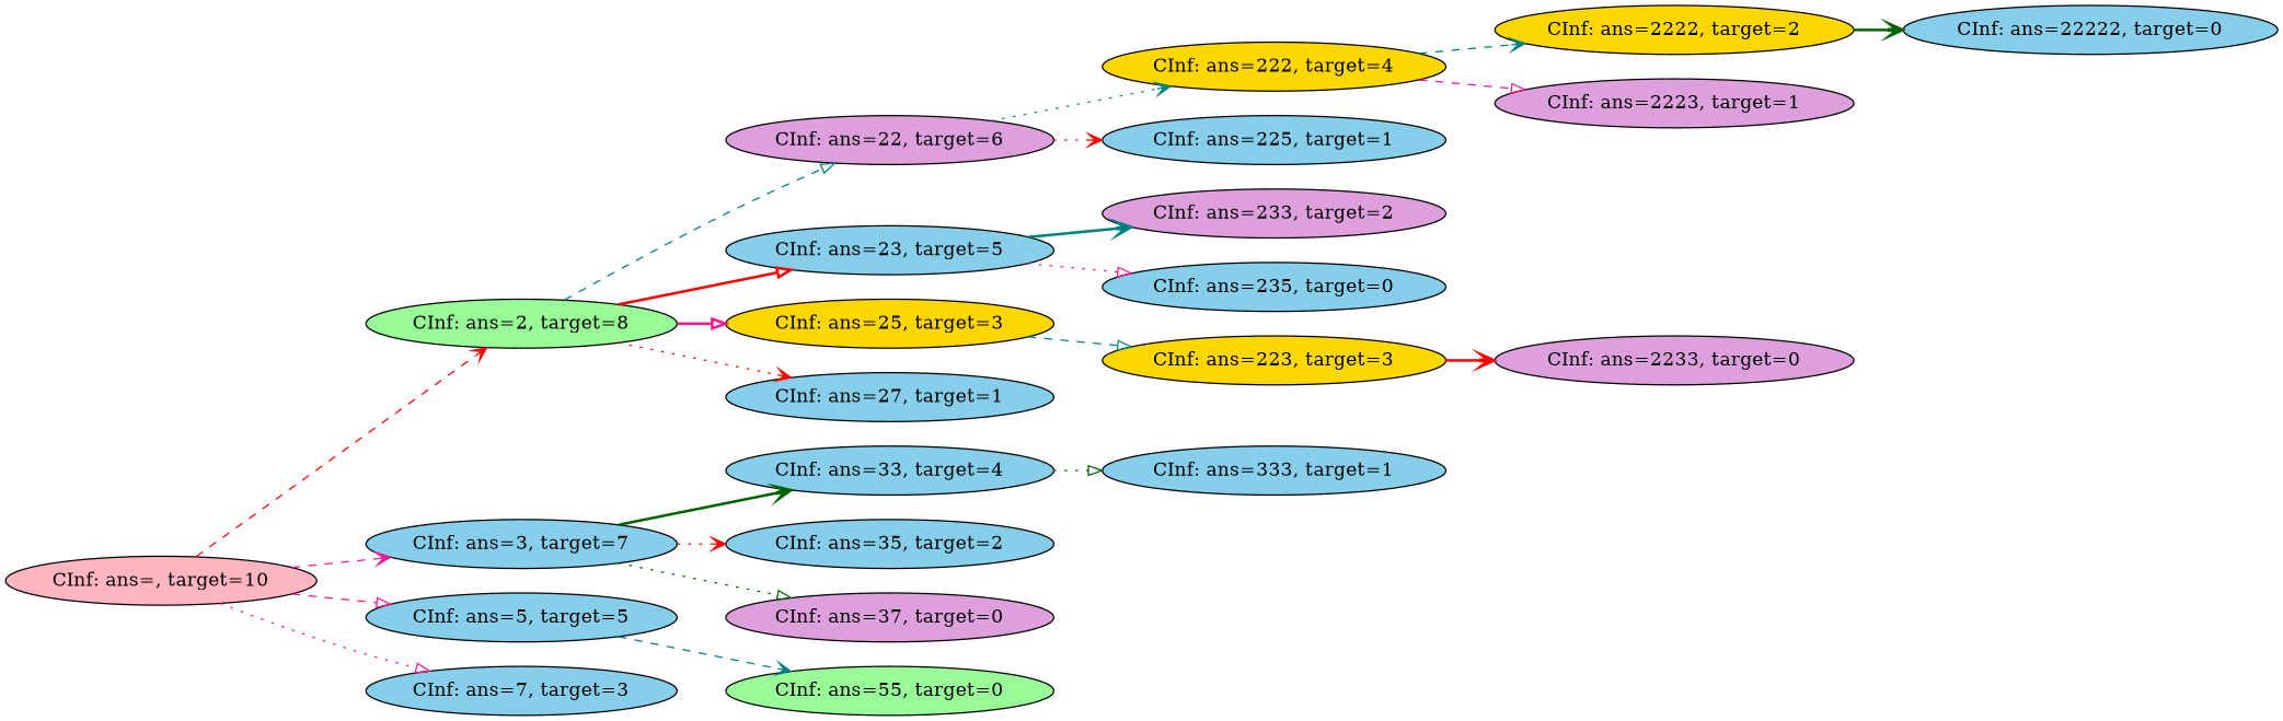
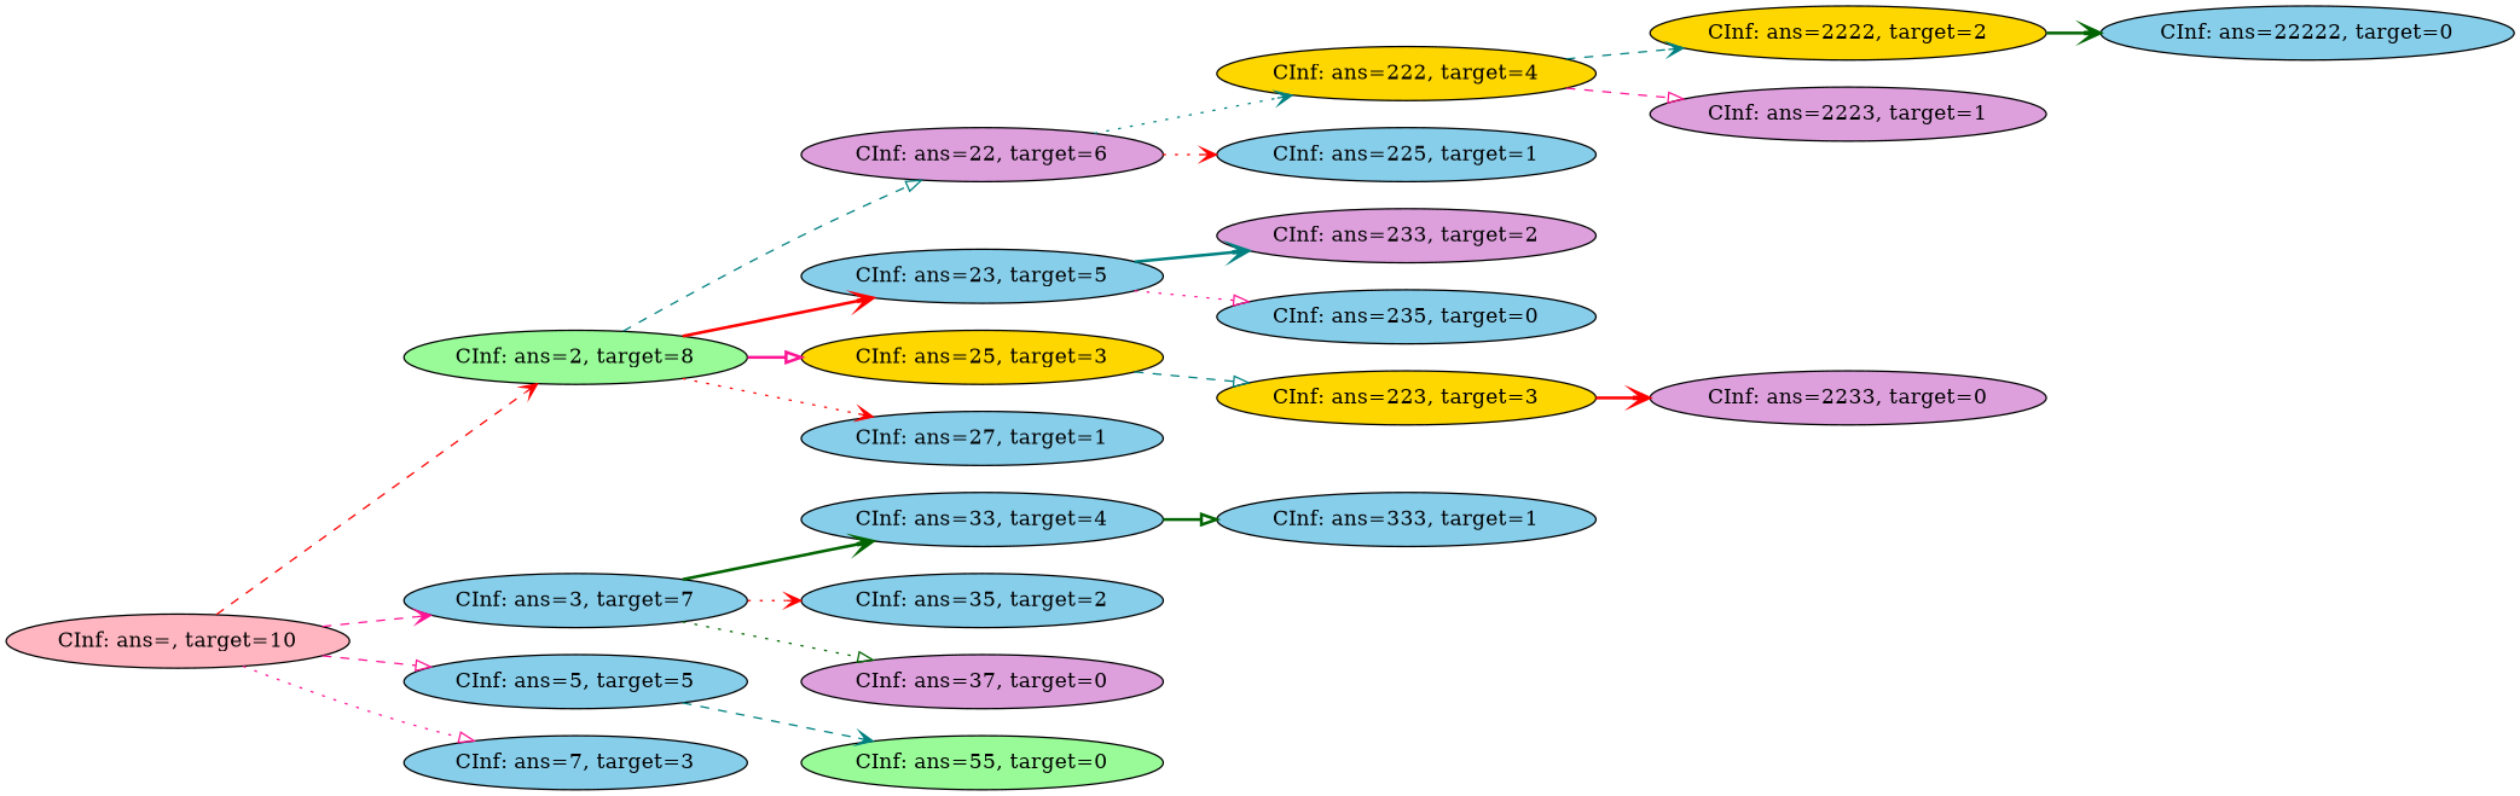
  digraph {
    rankdir=LR
    node [fillcolor=skyblue style=filled]
    edge [arrowhead=vee color=red style=dashed]
    n1 [fillcolor=lightpink label="CInf: ans=, target=10"]
    n2 [fillcolor=palegreen label="CInf: ans=2, target=8"]
    n3 [label="CInf: ans=3, target=7"]
    n4 [label="CInf: ans=5, target=5"]
    n5 [label="CInf: ans=7, target=3"]
    n6 [fillcolor=plum label="CInf: ans=22, target=6"]
    n7 [label="CInf: ans=23, target=5"]
    n8 [fillcolor=gold label="CInf: ans=25, target=3"]
    n9 [label="CInf: ans=27, target=1"]
    n10 [label="CInf: ans=33, target=4"]
    n11 [label="CInf: ans=35, target=2"]
    n12 [fillcolor=plum label="CInf: ans=37, target=0"]
    n13 [fillcolor=palegreen label="CInf: ans=55, target=0"]
    n14 [fillcolor=gold label="CInf: ans=222, target=4"]
    n15 [label="CInf: ans=225, target=1"]
    n16 [fillcolor=plum label="CInf: ans=233, target=2"]
    n17 [label="CInf: ans=235, target=0"]
    n18 [fillcolor=gold label="CInf: ans=223, target=3"]
    n19 [fillcolor=gold label="CInf: ans=2222, target=2"]
    n20 [fillcolor=plum label="CInf: ans=2223, target=1"]
    n21 [fillcolor=plum label="CInf: ans=2233, target=0"]
    n22 [label="CInf: ans=22222, target=0"]
    n23 [label="CInf: ans=333, target=1"]
    n1 -> n2
    n1 -> n3 [color=deeppink]
    n1 -> n4 [arrowhead=onormal color=deeppink]
    n1 -> n5 [arrowhead=onormal color=deeppink style=dotted]
    n2 -> n6 [arrowhead=onormal color=teal]
-   n2 -> n7 [arrowhead=onormal style=bold]
+   n2 -> n7 [style=bold]
    n2 -> n8 [arrowhead=onormal color=deeppink style=bold]
    n2 -> n9 [style=dotted]
    n3 -> n10 [color=darkgreen style=bold]
    n3 -> n11 [style=dotted]
    n3 -> n12 [arrowhead=onormal color=darkgreen style=dotted]
    n4 -> n13 [color=teal]
    n6 -> n14 [color=teal style=dotted]
    n6 -> n15 [style=dotted]
    n7 -> n16 [color=teal style=bold]
    n7 -> n17 [arrowhead=onormal color=deeppink style=dotted]
    n8 -> n18 [arrowhead=onormal color=teal]
-   n10 -> n23 [arrowhead=onormal color=darkgreen style=dotted]
+   n10 -> n23 [arrowhead=onormal color=darkgreen style=bold]
    n14 -> n19 [color=teal]
    n14 -> n20 [arrowhead=onormal color=deeppink]
    n18 -> n21 [style=bold]
    n19 -> n22 [color=darkgreen style=bold]
  }
